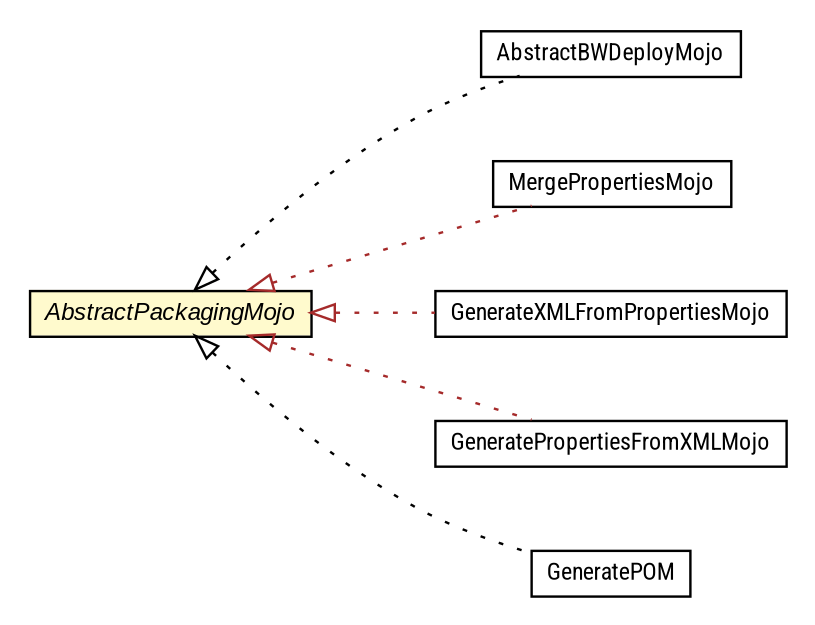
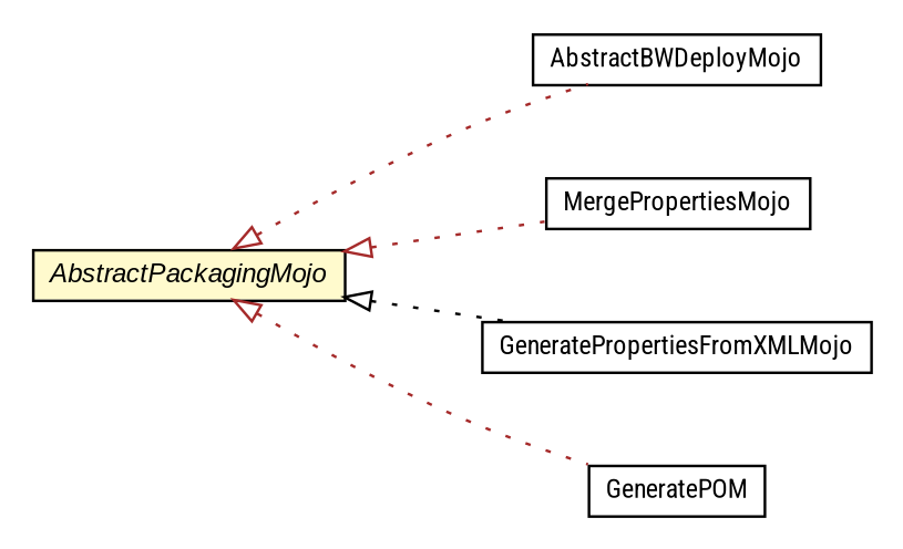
  digraph {
    fontname="Roboto Condensed"
    nodesep=0.25
    rankdir=LR
    ranksep=0.5
    node [fontcolor=black fontname="Roboto Condensed" fontsize=10.0 shape=plaintext]
    edge [arrowtail=empty color=brown dir=back fontname="Roboto Condensed" fontsize=10 headport=p labelfontname=arial labelfontsize=10 style=dotted tailport=p]
    n1 [label=<<table title="fr.fastconnect.factory.tibco.bw.maven.packaging.AbstractPackagingMojo" border="0" cellborder="1" cellspacing="0" cellpadding="2" port="p" bgcolor="lemonChiffon" href="./AbstractPackagingMojo.html"> 		<tr><td><table border="0" cellspacing="0" cellpadding="1"> <tr><td align="center" balign="center"><font face="arial italic"> AbstractPackagingMojo </font></td></tr> 		</table></td></tr> 		</table>>]
    n2 [label=<<table title="fr.fastconnect.factory.tibco.bw.maven.deployment.AbstractBWDeployMojo" border="0" cellborder="1" cellspacing="0" cellpadding="2" port="p" href="../deployment/AbstractBWDeployMojo.html"> 		<tr><td><table border="0" cellspacing="0" cellpadding="1"> <tr><td align="center" balign="center"> AbstractBWDeployMojo </td></tr> 		</table></td></tr> 		</table>>]
    n3 [label=<<table title="fr.fastconnect.factory.tibco.bw.maven.packaging.MergePropertiesMojo" border="0" cellborder="1" cellspacing="0" cellpadding="2" port="p" href="./MergePropertiesMojo.html"> 		<tr><td><table border="0" cellspacing="0" cellpadding="1"> <tr><td align="center" balign="center"> MergePropertiesMojo </td></tr> 		</table></td></tr> 		</table>>]
-   n4 [label=<<table title="fr.fastconnect.factory.tibco.bw.maven.packaging.GenerateXMLFromPropertiesMojo" border="0" cellborder="1" cellspacing="0" cellpadding="2" port="p" href="./GenerateXMLFromPropertiesMojo.html"> 		<tr><td><table border="0" cellspacing="0" cellpadding="1"> <tr><td align="center" balign="center"> GenerateXMLFromPropertiesMojo </td></tr> 		</table></td></tr> 		</table>>]
    n5 [label=<<table title="fr.fastconnect.factory.tibco.bw.maven.packaging.GeneratePropertiesFromXMLMojo" border="0" cellborder="1" cellspacing="0" cellpadding="2" port="p" href="./GeneratePropertiesFromXMLMojo.html"> 		<tr><td><table border="0" cellspacing="0" cellpadding="1"> <tr><td align="center" balign="center"> GeneratePropertiesFromXMLMojo </td></tr> 		</table></td></tr> 		</table>>]
    n6 [label=<<table title="fr.fastconnect.factory.tibco.bw.maven.packaging.GeneratePOM" border="0" cellborder="1" cellspacing="0" cellpadding="2" port="p" href="./GeneratePOM.html"> 		<tr><td><table border="0" cellspacing="0" cellpadding="1"> <tr><td align="center" balign="center"> GeneratePOM </td></tr> 		</table></td></tr> 		</table>>]
-   n1 -> n2 [color=black]
+   n1 -> n2
    n1 -> n3
-   n1 -> n4
-   n1 -> n5
-   n1 -> n6 [color=black]
+   n1 -> n5 [color=black]
+   n1 -> n6
  }
